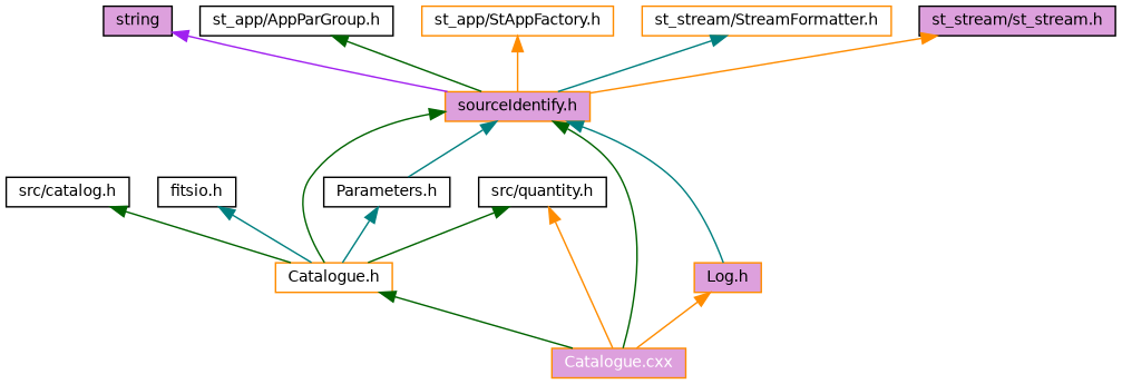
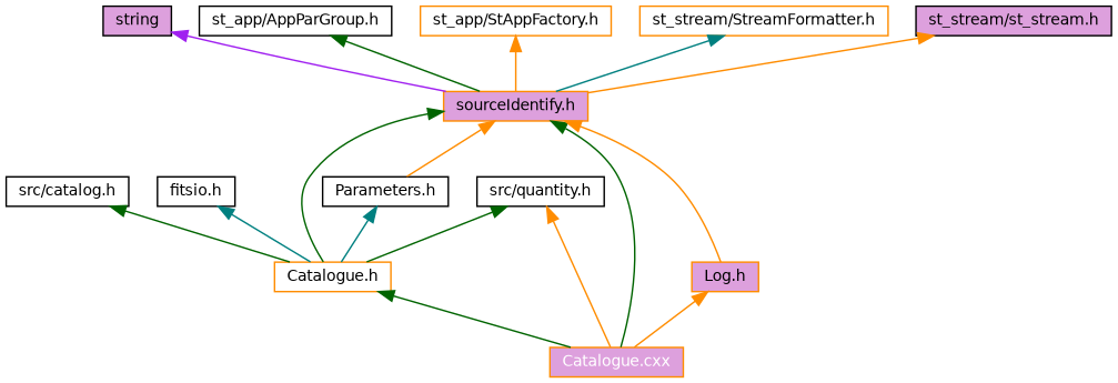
  digraph {
    node [color=black fillcolor=white fontname=Helvetica fontsize=10 shape=box style=filled]
    edge [color=darkgreen dir=back fontname=Helvetica fontsize=10 style=solid]
    n1 [color=darkorange fillcolor=plum fontcolor=white height=0.2 label="Catalogue.cxx" width=0.4]
    n2 [color=darkorange fillcolor=plum height=0.2 label="sourceIdentify.h" width=0.4]
    n3 [color=darkorange height=0.2 label="Catalogue.h" width=0.4]
    n4 [height=0.2 label="Parameters.h" width=0.4]
    n5 [color=darkorange fillcolor=plum height=0.2 label="Log.h" width=0.4]
    n6 [fillcolor=plum height=0.2 label=string width=0.4]
    n7 [height=0.2 label="st_app/AppParGroup.h" width=0.4]
    n8 [color=darkorange height=0.2 label="st_app/StAppFactory.h" width=0.4]
    n9 [color=darkorange height=0.2 label="st_stream/StreamFormatter.h" width=0.4]
    n10 [fillcolor=plum height=0.2 label="st_stream/st_stream.h" width=0.4]
    n11 [height=0.2 label="src/catalog.h" width=0.4]
    n12 [height=0.2 label="src/quantity.h" width=0.4]
    n13 [height=0.2 label="fitsio.h" width=0.4]
    n2 -> n1
    n2 -> n3
-   n2 -> n4 [color=teal]
-   n2 -> n5 [color=teal]
+   n2 -> n4 [color=darkorange]
+   n2 -> n5 [color=darkorange]
    n3 -> n1
    n4 -> n3 [color=teal]
    n5 -> n1 [color=darkorange]
    n6 -> n2 [color=purple]
    n7 -> n2
    n8 -> n2 [color=darkorange]
    n9 -> n2 [color=teal]
    n10 -> n2 [color=darkorange]
    n11 -> n3
    n12 -> n1 [color=darkorange]
    n12 -> n3
    n13 -> n3 [color=teal]
  }
